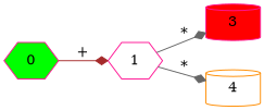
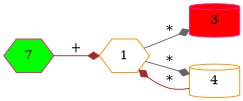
  digraph {
    rankdir=LR
    node [color=deeppink shape=hexagon]
    edge [arrowhead=diamond color=brown]
-   0 [fillcolor=green style=filled]
+   0 [fillcolor=green style=filled label=7]
    3 [fillcolor=red shape=cylinder style=filled]
-   1
+   1 [color=darkorange]
    n4 [color=darkorange label=4 shape=cylinder]
    subgraph sub_1 {
      rank=same
      0
    }
    subgraph sub_2 {
      rank=min
      0
    }
    subgraph sub_3 {
      rank=same
      3
    }
    subgraph sub_4 {
      rank=max
      3
    }
    0 -> 1 [label="+"]
    1 -> 3 [color=gray40 label="*"]
    1 -> n4 [color=gray40 label="*"]
+   n4 -> 1 [label="*"]
  }
